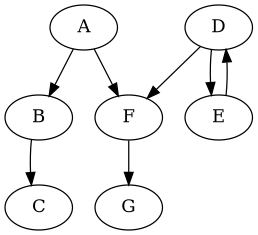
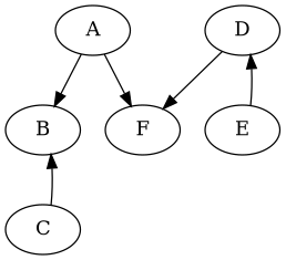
  digraph {
    A
    B
    F
    C
    D
    E
-   G
    subgraph sub_1 {
    }
    A -> B
    A -> F
-   B -> C
-   F -> G
+   C -> B
    D -> F
-   D -> E
    E -> D
  }
